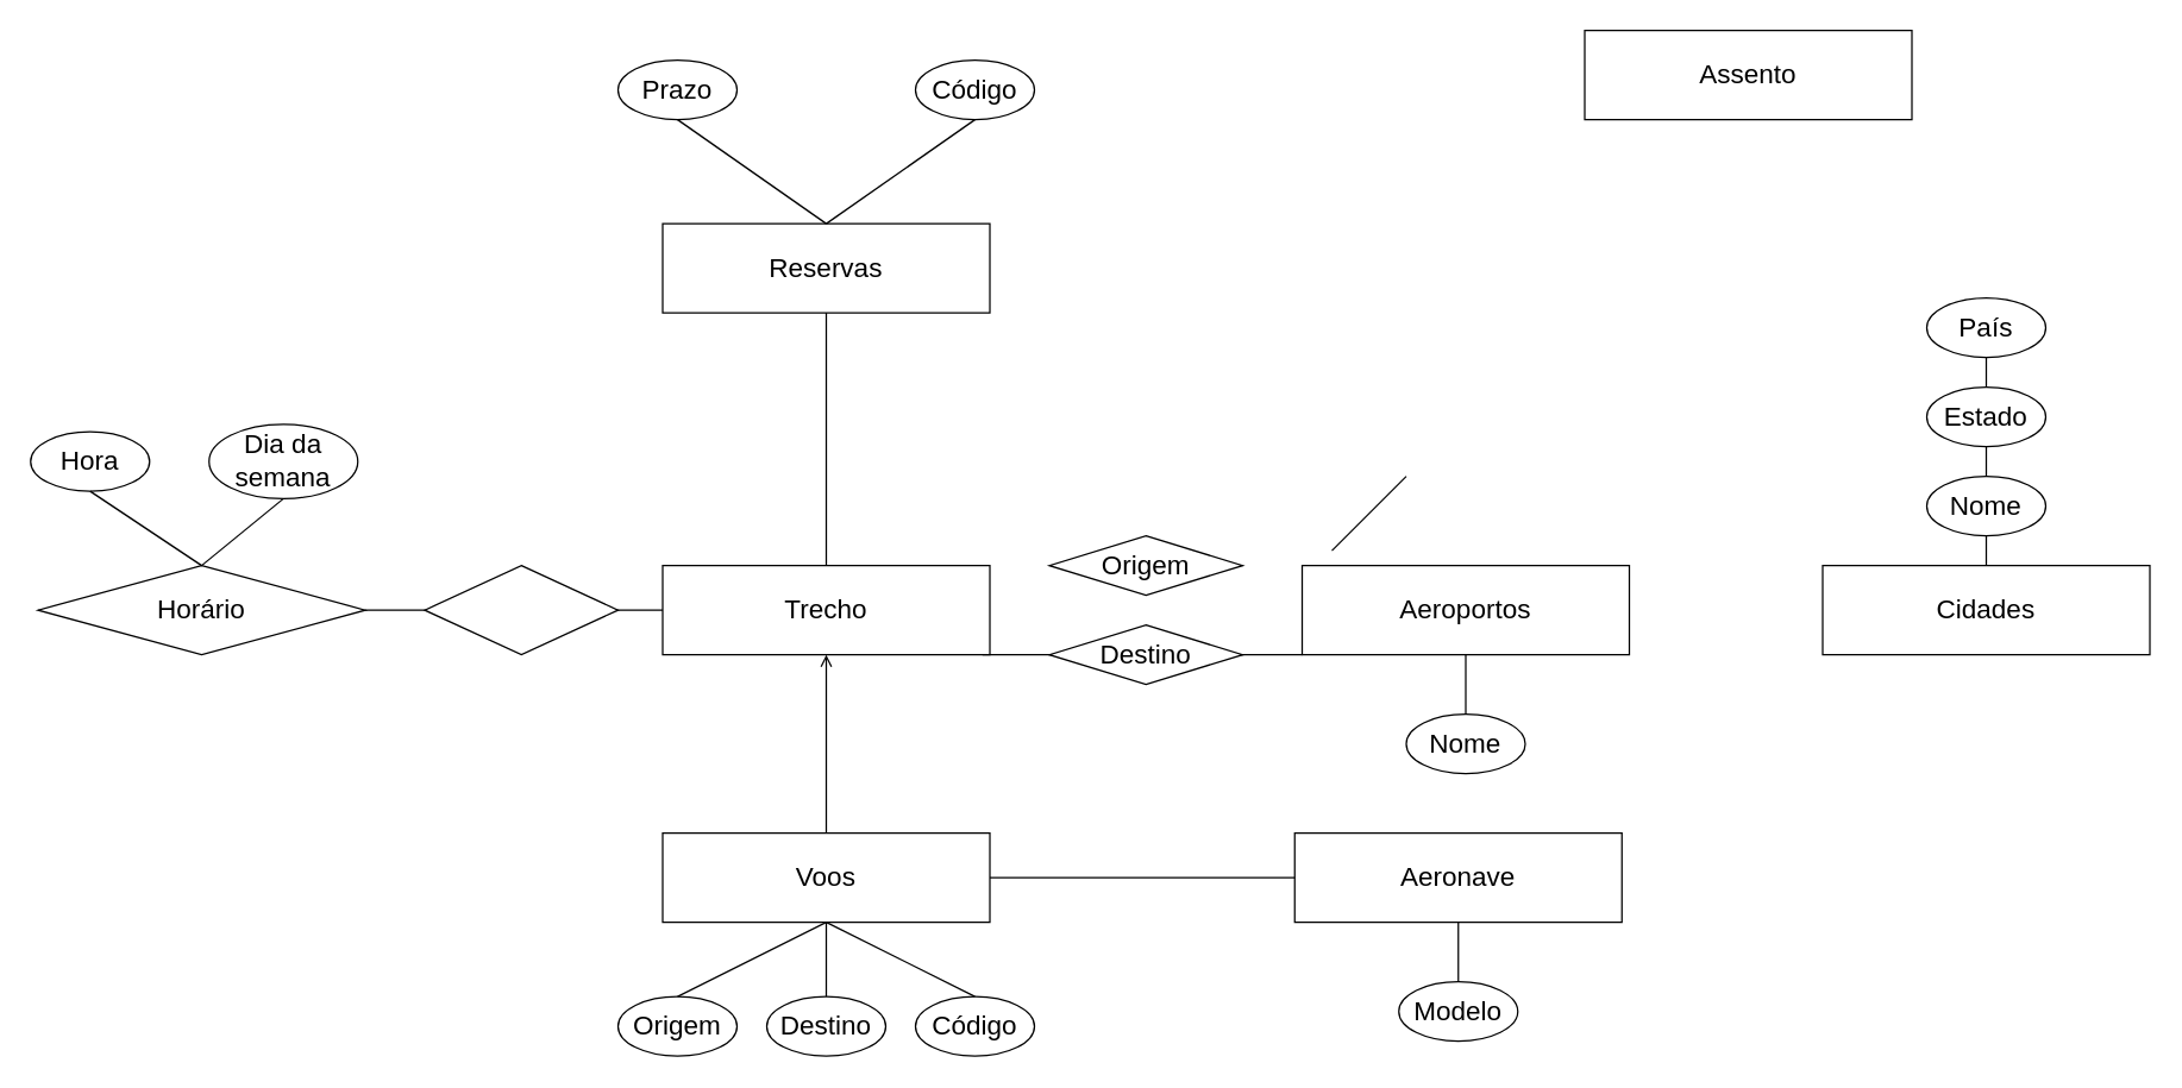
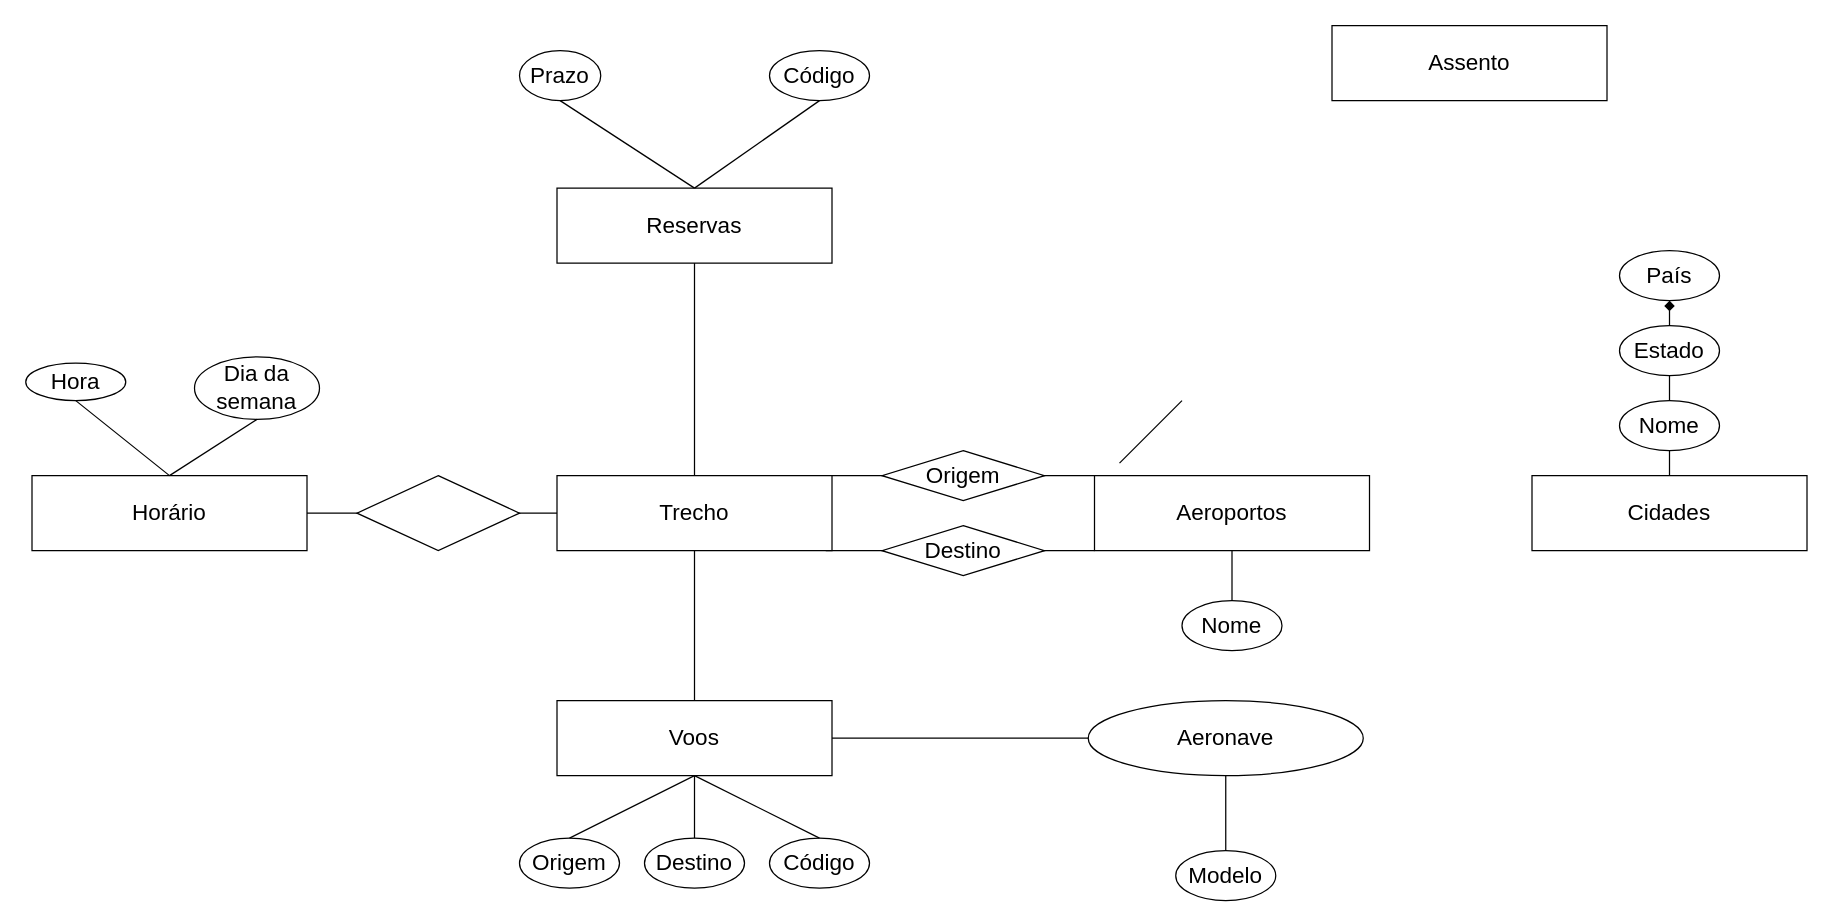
  <mxCell id="0" />
  <mxCell id="1" parent="0" />
  <mxCell id="2" value="&lt;font style=&quot;font-size: 18px&quot;&gt;Trecho&lt;/font&gt;" style="rounded=0;whiteSpace=wrap;html=1;" parent="1" vertex="1"><mxGeometry y="380" width="220" height="60" as="geometry" x="445" /></mxCell>
  <mxCell id="3" value="&lt;span style=&quot;font-size: 18px&quot;&gt;Reservas&lt;/span&gt;" style="rounded=0;whiteSpace=wrap;html=1;" parent="1" vertex="1"><mxGeometry y="150" width="220" height="60" as="geometry" x="445" /></mxCell>
  <mxCell id="4" value="&lt;font style=&quot;font-size: 18px&quot;&gt;Cidades&lt;/font&gt;" style="rounded=0;whiteSpace=wrap;html=1;" parent="1" vertex="1"><mxGeometry x="1225" y="380" width="220" height="60" as="geometry" /></mxCell>
  <mxCell id="5" value="&lt;span style=&quot;font-size: 18px&quot;&gt;Aeroportos&lt;/span&gt;" style="rounded=0;whiteSpace=wrap;html=1;" parent="1" vertex="1"><mxGeometry x="875" y="380" width="220" height="60" as="geometry" /></mxCell>
  <mxCell id="6" value="&lt;span style=&quot;font-size: 18px&quot;&gt;Voos&lt;/span&gt;" style="rounded=0;whiteSpace=wrap;html=1;" parent="1" vertex="1"><mxGeometry y="560" width="220" height="60" as="geometry" x="445" /></mxCell>
- <mxCell id="7" value="&lt;span style=&quot;font-size: 18px&quot;&gt;Aeronave&lt;/span&gt;" style="rounded=0;whiteSpace=wrap;html=1;" parent="1" vertex="1"><mxGeometry x="870" y="560" width="220" height="60" as="geometry" /></mxCell>
+ <mxCell id="7" value="&lt;span style=&quot;font-size: 18px&quot;&gt;Aeronave&lt;/span&gt;" style="ellipse;whiteSpace=wrap;html=1;" parent="1" vertex="1"><mxGeometry x="870" y="560" width="220" height="60" as="geometry" /></mxCell>
  <mxCell id="8" value="&lt;span style=&quot;font-size: 18px&quot;&gt;Assento&lt;/span&gt;" style="rounded=0;whiteSpace=wrap;html=1;" parent="1" vertex="1"><mxGeometry x="1065" y="20" width="220" height="60" as="geometry" /></mxCell>
  <mxCell id="9" value="&lt;font style=&quot;font-size: 18px&quot;&gt;Código&lt;/font&gt;" style="ellipse;whiteSpace=wrap;html=1;" vertex="1" parent="1"><mxGeometry x="615" y="40" width="80" height="40" as="geometry" /></mxCell>
  <mxCell id="10" value="" style="endArrow=none;html=1;entryX=0.5;entryY=1;entryDx=0;entryDy=0;exitX=0.5;exitY=0;exitDx=0;exitDy=0;" edge="1" parent="1" source="2" target="3"><mxGeometry width="50" height="50" relative="1" as="geometry"><mxPoint x="575" y="400" as="sourcePoint" /><mxPoint x="625" y="350" as="targetPoint" /></mxGeometry></mxCell>
  <mxCell id="11" value="" style="endArrow=none;html=1;entryX=1;entryY=0.5;entryDx=0;entryDy=0;exitX=0;exitY=0.5;exitDx=0;exitDy=0;" edge="1" parent="1" source="2" target="36"><mxGeometry width="50" height="50" relative="1" as="geometry"><mxPoint x="575" y="400" as="sourcePoint" /><mxPoint x="355" y="410" as="targetPoint" /></mxGeometry></mxCell>
- <mxCell id="12" value="&lt;font style=&quot;font-size: 18px&quot;&gt;Prazo&lt;/font&gt;" style="ellipse;whiteSpace=wrap;html=1;" vertex="1" parent="1"><mxGeometry x="415" y="40" width="80" height="40" as="geometry" /></mxCell>
+ <mxCell id="12" value="&lt;font style=&quot;font-size: 18px&quot;&gt;Prazo&lt;/font&gt;" style="ellipse;whiteSpace=wrap;html=1;" vertex="1" parent="1"><mxGeometry x="415" y="40" width="65" height="40" as="geometry" /></mxCell>
  <mxCell id="13" value="" style="endArrow=none;html=1;entryX=0.5;entryY=1;entryDx=0;entryDy=0;exitX=0.5;exitY=0;exitDx=0;exitDy=0;" edge="1" parent="1" source="3" target="12"><mxGeometry width="50" height="50" relative="1" as="geometry"><mxPoint x="575" y="400" as="sourcePoint" /><mxPoint x="625" y="350" as="targetPoint" /></mxGeometry></mxCell>
  <mxCell id="14" value="" style="endArrow=none;html=1;entryX=0.5;entryY=1;entryDx=0;entryDy=0;" edge="1" parent="1" target="9"><mxGeometry width="50" height="50" relative="1" as="geometry"><mxPoint x="555" y="150" as="sourcePoint" /><mxPoint x="615" y="90" as="targetPoint" /></mxGeometry></mxCell>
  <mxCell id="15" value="&lt;font style=&quot;font-size: 18px&quot;&gt;Origem&lt;/font&gt;" style="ellipse;whiteSpace=wrap;html=1;" vertex="1" parent="1"><mxGeometry x="415" y="670" width="80" height="40" as="geometry" /></mxCell>
  <mxCell id="16" value="&lt;font style=&quot;font-size: 18px&quot;&gt;Código&lt;/font&gt;" style="ellipse;whiteSpace=wrap;html=1;" vertex="1" parent="1"><mxGeometry x="615" y="670" width="80" height="40" as="geometry" /></mxCell>
  <mxCell id="17" value="&lt;font style=&quot;font-size: 18px&quot;&gt;Destino&lt;/font&gt;" style="ellipse;whiteSpace=wrap;html=1;" vertex="1" parent="1"><mxGeometry x="515" y="670" width="80" height="40" as="geometry" /></mxCell>
  <mxCell id="18" value="" style="endArrow=none;html=1;entryX=0.5;entryY=1;entryDx=0;entryDy=0;exitX=0.5;exitY=0;exitDx=0;exitDy=0;" edge="1" parent="1" source="15" target="6"><mxGeometry width="50" height="50" relative="1" as="geometry"><mxPoint x="345" y="930" as="sourcePoint" /><mxPoint x="395" y="880" as="targetPoint" /></mxGeometry></mxCell>
  <mxCell id="19" value="" style="endArrow=none;html=1;entryX=0.5;entryY=1;entryDx=0;entryDy=0;exitX=0.5;exitY=0;exitDx=0;exitDy=0;" edge="1" parent="1" source="16" target="6"><mxGeometry width="50" height="50" relative="1" as="geometry"><mxPoint x="225" y="800" as="sourcePoint" /><mxPoint x="335" y="740" as="targetPoint" /></mxGeometry></mxCell>
  <mxCell id="20" value="" style="endArrow=none;html=1;entryX=0.5;entryY=1;entryDx=0;entryDy=0;exitX=0.5;exitY=0;exitDx=0;exitDy=0;" edge="1" parent="1" source="17" target="6"><mxGeometry width="50" height="50" relative="1" as="geometry"><mxPoint x="235" y="810" as="sourcePoint" /><mxPoint x="345" y="750" as="targetPoint" /></mxGeometry></mxCell>
- <mxCell id="21" value="" style="endArrow=open;html=1;entryX=0.5;entryY=1;entryDx=0;entryDy=0;exitX=0.5;exitY=0;exitDx=0;exitDy=0;" edge="1" parent="1" source="6" target="2"><mxGeometry width="50" height="50" relative="1" as="geometry"><mxPoint x="825" y="470" as="sourcePoint" /><mxPoint x="875" y="420" as="targetPoint" /></mxGeometry></mxCell>
- <mxCell id="22" value="&lt;font style=&quot;font-size: 18px&quot;&gt;Modelo&lt;/font&gt;" style="ellipse;whiteSpace=wrap;html=1;" vertex="1" parent="1"><mxGeometry x="940" y="660" width="80" height="40" as="geometry" /></mxCell>
+ <mxCell id="21" value="" style="endArrow=none;html=1;entryX=0.5;entryY=1;entryDx=0;entryDy=0;exitX=0.5;exitY=0;exitDx=0;exitDy=0;" edge="1" parent="1" source="6" target="2"><mxGeometry width="50" height="50" relative="1" as="geometry"><mxPoint x="825" y="470" as="sourcePoint" /><mxPoint x="875" y="420" as="targetPoint" /></mxGeometry></mxCell>
+ <mxCell id="22" value="&lt;font style=&quot;font-size: 18px&quot;&gt;Modelo&lt;/font&gt;" style="ellipse;whiteSpace=wrap;html=1;" vertex="1" parent="1"><mxGeometry x="940" y="680" width="80" height="40" as="geometry" /></mxCell>
+ <mxCell id="23" value="" style="endArrow=none;html=1;exitX=1;exitY=0;exitDx=0;exitDy=0;entryX=0;entryY=0;entryDx=0;entryDy=0;" edge="1" parent="1" source="2" target="5"><mxGeometry width="50" height="50" relative="1" as="geometry"><mxPoint x="785" y="420" as="sourcePoint" /><mxPoint x="835" y="370" as="targetPoint" /></mxGeometry></mxCell>
  <mxCell id="24" value="" style="endArrow=none;html=1;exitX=1;exitY=0;exitDx=0;exitDy=0;entryX=0;entryY=1;entryDx=0;entryDy=0;" edge="1" parent="1" target="5"><mxGeometry width="50" height="50" relative="1" as="geometry"><mxPoint x="660" y="440" as="sourcePoint" /><mxPoint x="885" y="440" as="targetPoint" /></mxGeometry></mxCell>
  <mxCell id="25" value="&lt;font style=&quot;font-size: 18px&quot;&gt;Destino&lt;/font&gt;" style="rhombus;whiteSpace=wrap;html=1;" vertex="1" parent="1"><mxGeometry x="705" y="420" width="130" height="40" as="geometry" /></mxCell>
  <mxCell id="26" value="&lt;font style=&quot;font-size: 18px&quot;&gt;Origem&lt;/font&gt;" style="rhombus;whiteSpace=wrap;html=1;" vertex="1" parent="1"><mxGeometry x="705" y="360" width="130" height="40" as="geometry" /></mxCell>
  <mxCell id="27" value="&lt;font style=&quot;font-size: 18px&quot;&gt;Nome&lt;/font&gt;" style="ellipse;whiteSpace=wrap;html=1;" vertex="1" parent="1"><mxGeometry x="1295" y="320" width="80" height="40" as="geometry" /></mxCell>
  <mxCell id="28" value="&lt;font style=&quot;font-size: 18px&quot;&gt;Estado&lt;/font&gt;" style="ellipse;whiteSpace=wrap;html=1;" vertex="1" parent="1"><mxGeometry x="1295" y="260" width="80" height="40" as="geometry" /></mxCell>
  <mxCell id="29" value="&lt;font style=&quot;font-size: 18px&quot;&gt;País&lt;/font&gt;" style="ellipse;whiteSpace=wrap;html=1;" vertex="1" parent="1"><mxGeometry x="1295" y="200" width="80" height="40" as="geometry" /></mxCell>
  <mxCell id="30" value="" style="endArrow=none;html=1;entryX=0.5;entryY=0;entryDx=0;entryDy=0;exitX=0.5;exitY=1;exitDx=0;exitDy=0;" edge="1" parent="1" source="27" target="4"><mxGeometry width="50" height="50" relative="1" as="geometry"><mxPoint x="1335" y="360" as="sourcePoint" /><mxPoint x="1285" y="320" as="targetPoint" /></mxGeometry></mxCell>
  <mxCell id="31" value="" style="endArrow=none;html=1;entryX=0.5;entryY=1;entryDx=0;entryDy=0;exitX=0.5;exitY=0;exitDx=0;exitDy=0;" edge="1" parent="1" source="27" target="28"><mxGeometry width="50" height="50" relative="1" as="geometry"><mxPoint x="1335" y="340" as="sourcePoint" /><mxPoint x="1335" y="290" as="targetPoint" /></mxGeometry></mxCell>
- <mxCell id="32" value="" style="endArrow=none;html=1;entryX=0.5;entryY=1;entryDx=0;entryDy=0;exitX=0.5;exitY=0;exitDx=0;exitDy=0;" edge="1" parent="1" source="28" target="29"><mxGeometry width="50" height="50" relative="1" as="geometry"><mxPoint x="1235" y="370" as="sourcePoint" /><mxPoint x="1285" y="320" as="targetPoint" /></mxGeometry></mxCell>
+ <mxCell id="32" value="" style="endArrow=diamond;html=1;entryX=0.5;entryY=1;entryDx=0;entryDy=0;exitX=0.5;exitY=0;exitDx=0;exitDy=0;" edge="1" parent="1" source="28" target="29"><mxGeometry width="50" height="50" relative="1" as="geometry"><mxPoint x="1235" y="370" as="sourcePoint" /><mxPoint x="1285" y="320" as="targetPoint" /></mxGeometry></mxCell>
  <mxCell id="33" value="&lt;font style=&quot;font-size: 18px&quot;&gt;Nome&lt;/font&gt;" style="ellipse;whiteSpace=wrap;html=1;" vertex="1" parent="1"><mxGeometry x="945" y="480" width="80" height="40" as="geometry" /></mxCell>
  <mxCell id="34" value="" style="endArrow=none;html=1;" edge="1" parent="1"><mxGeometry width="50" height="50" relative="1" as="geometry"><mxPoint x="895" y="370" as="sourcePoint" /><mxPoint x="945" y="320" as="targetPoint" /></mxGeometry></mxCell>
  <mxCell id="35" value="" style="endArrow=none;html=1;entryX=0.5;entryY=1;entryDx=0;entryDy=0;exitX=0.5;exitY=0;exitDx=0;exitDy=0;" edge="1" parent="1" source="33" target="5"><mxGeometry width="50" height="50" relative="1" as="geometry"><mxPoint x="895" y="370" as="sourcePoint" /><mxPoint x="945" y="320" as="targetPoint" /></mxGeometry></mxCell>
- <mxCell id="36" value="&lt;span style=&quot;font-size: 18px&quot;&gt;Horário&lt;/span&gt;" style="rhombus;whiteSpace=wrap;html=1;" vertex="1" parent="1"><mxGeometry x="25" y="380" width="220" height="60" as="geometry" /></mxCell>
- <mxCell id="37" value="&lt;font style=&quot;font-size: 18px&quot;&gt;Hora&lt;/font&gt;" style="ellipse;whiteSpace=wrap;html=1;" vertex="1" parent="1"><mxGeometry x="20" y="290" width="80" height="40" as="geometry" /></mxCell>
- <mxCell id="38" value="&lt;font style=&quot;font-size: 18px&quot;&gt;Dia da semana&lt;/font&gt;" style="ellipse;whiteSpace=wrap;html=1;" vertex="1" parent="1"><mxGeometry x="140" y="285" width="100" height="50" as="geometry" /></mxCell>
+ <mxCell id="36" value="&lt;span style=&quot;font-size: 18px&quot;&gt;Horário&lt;/span&gt;" style="rounded=0;whiteSpace=wrap;html=1;" vertex="1" parent="1"><mxGeometry x="25" y="380" width="220" height="60" as="geometry" /></mxCell>
+ <mxCell id="37" value="&lt;font style=&quot;font-size: 18px&quot;&gt;Hora&lt;/font&gt;" style="ellipse;whiteSpace=wrap;html=1;" vertex="1" parent="1"><mxGeometry x="20" y="290" width="80" height="30" as="geometry" /></mxCell>
+ <mxCell id="38" value="&lt;font style=&quot;font-size: 18px&quot;&gt;Dia da semana&lt;/font&gt;" style="ellipse;whiteSpace=wrap;html=1;" vertex="1" parent="1"><mxGeometry x="155" y="285" width="100" height="50" as="geometry" /></mxCell>
  <mxCell id="39" value="" style="endArrow=none;html=1;entryX=0.5;entryY=1;entryDx=0;entryDy=0;exitX=0.5;exitY=0;exitDx=0;exitDy=0;" edge="1" parent="1" source="36" target="37"><mxGeometry width="50" height="50" relative="1" as="geometry"><mxPoint x="265" y="360" as="sourcePoint" /><mxPoint x="315" y="310" as="targetPoint" /></mxGeometry></mxCell>
  <mxCell id="40" value="" style="endArrow=none;html=1;entryX=0.5;entryY=1;entryDx=0;entryDy=0;exitX=0.5;exitY=0;exitDx=0;exitDy=0;" edge="1" parent="1" source="36" target="38"><mxGeometry width="50" height="50" relative="1" as="geometry"><mxPoint x="265" y="360" as="sourcePoint" /><mxPoint x="315" y="310" as="targetPoint" /></mxGeometry></mxCell>
  <mxCell id="41" value="" style="rhombus;whiteSpace=wrap;html=1;" vertex="1" parent="1"><mxGeometry x="285" y="380" width="130" height="60" as="geometry" /></mxCell>
  <mxCell id="42" value="" style="endArrow=none;html=1;exitX=1;exitY=0.5;exitDx=0;exitDy=0;entryX=0;entryY=0.5;entryDx=0;entryDy=0;" edge="1" parent="1" source="6" target="7"><mxGeometry width="50" height="50" relative="1" as="geometry"><mxPoint x="855" y="500" as="sourcePoint" /><mxPoint x="905" y="450" as="targetPoint" /></mxGeometry></mxCell>
  <mxCell id="43" value="" style="endArrow=none;html=1;exitX=0.5;exitY=1;exitDx=0;exitDy=0;entryX=0.5;entryY=0;entryDx=0;entryDy=0;" edge="1" parent="1" source="7" target="22"><mxGeometry width="50" height="50" relative="1" as="geometry"><mxPoint x="855" y="500" as="sourcePoint" /><mxPoint x="905" y="450" as="targetPoint" /></mxGeometry></mxCell>
